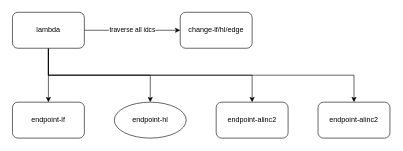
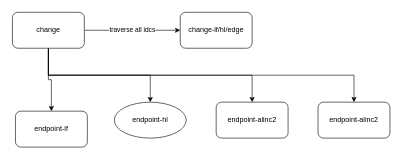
  <mxCell id="0" />
  <mxCell id="1" parent="0" />
  <mxCell id="2" style="edgeStyle=orthogonalEdgeStyle;rounded=0;orthogonalLoop=1;jettySize=auto;html=1;entryX=0.5;entryY=0;entryDx=0;entryDy=0;" parent="1" source="7" target="8" edge="1"><mxGeometry relative="1" as="geometry" /></mxCell>
  <mxCell id="3" value="traverse all idcs" style="edgeStyle=orthogonalEdgeStyle;rounded=0;orthogonalLoop=1;jettySize=auto;html=1;exitX=1;exitY=0.5;exitDx=0;exitDy=0;entryX=0;entryY=0.5;entryDx=0;entryDy=0;" parent="1" source="7" target="11" edge="1"><mxGeometry relative="1" as="geometry" /></mxCell>
  <mxCell id="4" style="edgeStyle=orthogonalEdgeStyle;rounded=0;orthogonalLoop=1;jettySize=auto;html=1;exitX=0.5;exitY=1;exitDx=0;exitDy=0;" parent="1" source="7" target="9" edge="1"><mxGeometry relative="1" as="geometry" /></mxCell>
  <mxCell id="5" style="edgeStyle=orthogonalEdgeStyle;rounded=0;orthogonalLoop=1;jettySize=auto;html=1;exitX=0.5;exitY=1;exitDx=0;exitDy=0;entryX=0.5;entryY=0;entryDx=0;entryDy=0;" parent="1" source="7" target="10" edge="1"><mxGeometry relative="1" as="geometry" /></mxCell>
  <mxCell id="6" style="edgeStyle=orthogonalEdgeStyle;rounded=0;orthogonalLoop=1;jettySize=auto;html=1;exitX=0.5;exitY=1;exitDx=0;exitDy=0;entryX=0.5;entryY=0;entryDx=0;entryDy=0;" edge="1" parent="1" source="7" target="12"><mxGeometry relative="1" as="geometry" /></mxCell>
- <mxCell id="7" value="lambda" style="rounded=1;whiteSpace=wrap;html=1;" parent="1" vertex="1"><mxGeometry x="20" y="20" width="120" height="60" as="geometry" /></mxCell>
- <mxCell id="8" value="endpoint-lf" style="rounded=1;whiteSpace=wrap;html=1;" parent="1" vertex="1"><mxGeometry x="20" y="170" width="120" height="60" as="geometry" /></mxCell>
+ <mxCell id="7" value="change" style="rounded=1;whiteSpace=wrap;html=1;" parent="1" vertex="1"><mxGeometry x="20" y="20" width="120" height="60" as="geometry" /></mxCell>
+ <mxCell id="8" value="endpoint-lf" style="rounded=1;whiteSpace=wrap;html=1;" parent="1" vertex="1"><mxGeometry x="25" y="185" width="120" height="60" as="geometry" /></mxCell>
  <mxCell id="9" value="endpoint-hl" style="ellipse;whiteSpace=wrap;html=1;" parent="1" vertex="1"><mxGeometry x="190" y="170" width="120" height="60" as="geometry" /></mxCell>
  <mxCell id="10" value="endpoint-alinc2" style="rounded=1;whiteSpace=wrap;html=1;" parent="1" vertex="1"><mxGeometry x="360" y="170" width="120" height="60" as="geometry" /></mxCell>
  <mxCell id="11" value="change-lf/hl/edge" style="rounded=1;whiteSpace=wrap;html=1;" parent="1" vertex="1"><mxGeometry x="300" y="20" width="120" height="60" as="geometry" /></mxCell>
  <mxCell id="12" value="endpoint-alinc2" style="rounded=1;whiteSpace=wrap;html=1;" vertex="1" parent="1"><mxGeometry x="530" y="170" width="120" height="60" as="geometry" /></mxCell>
